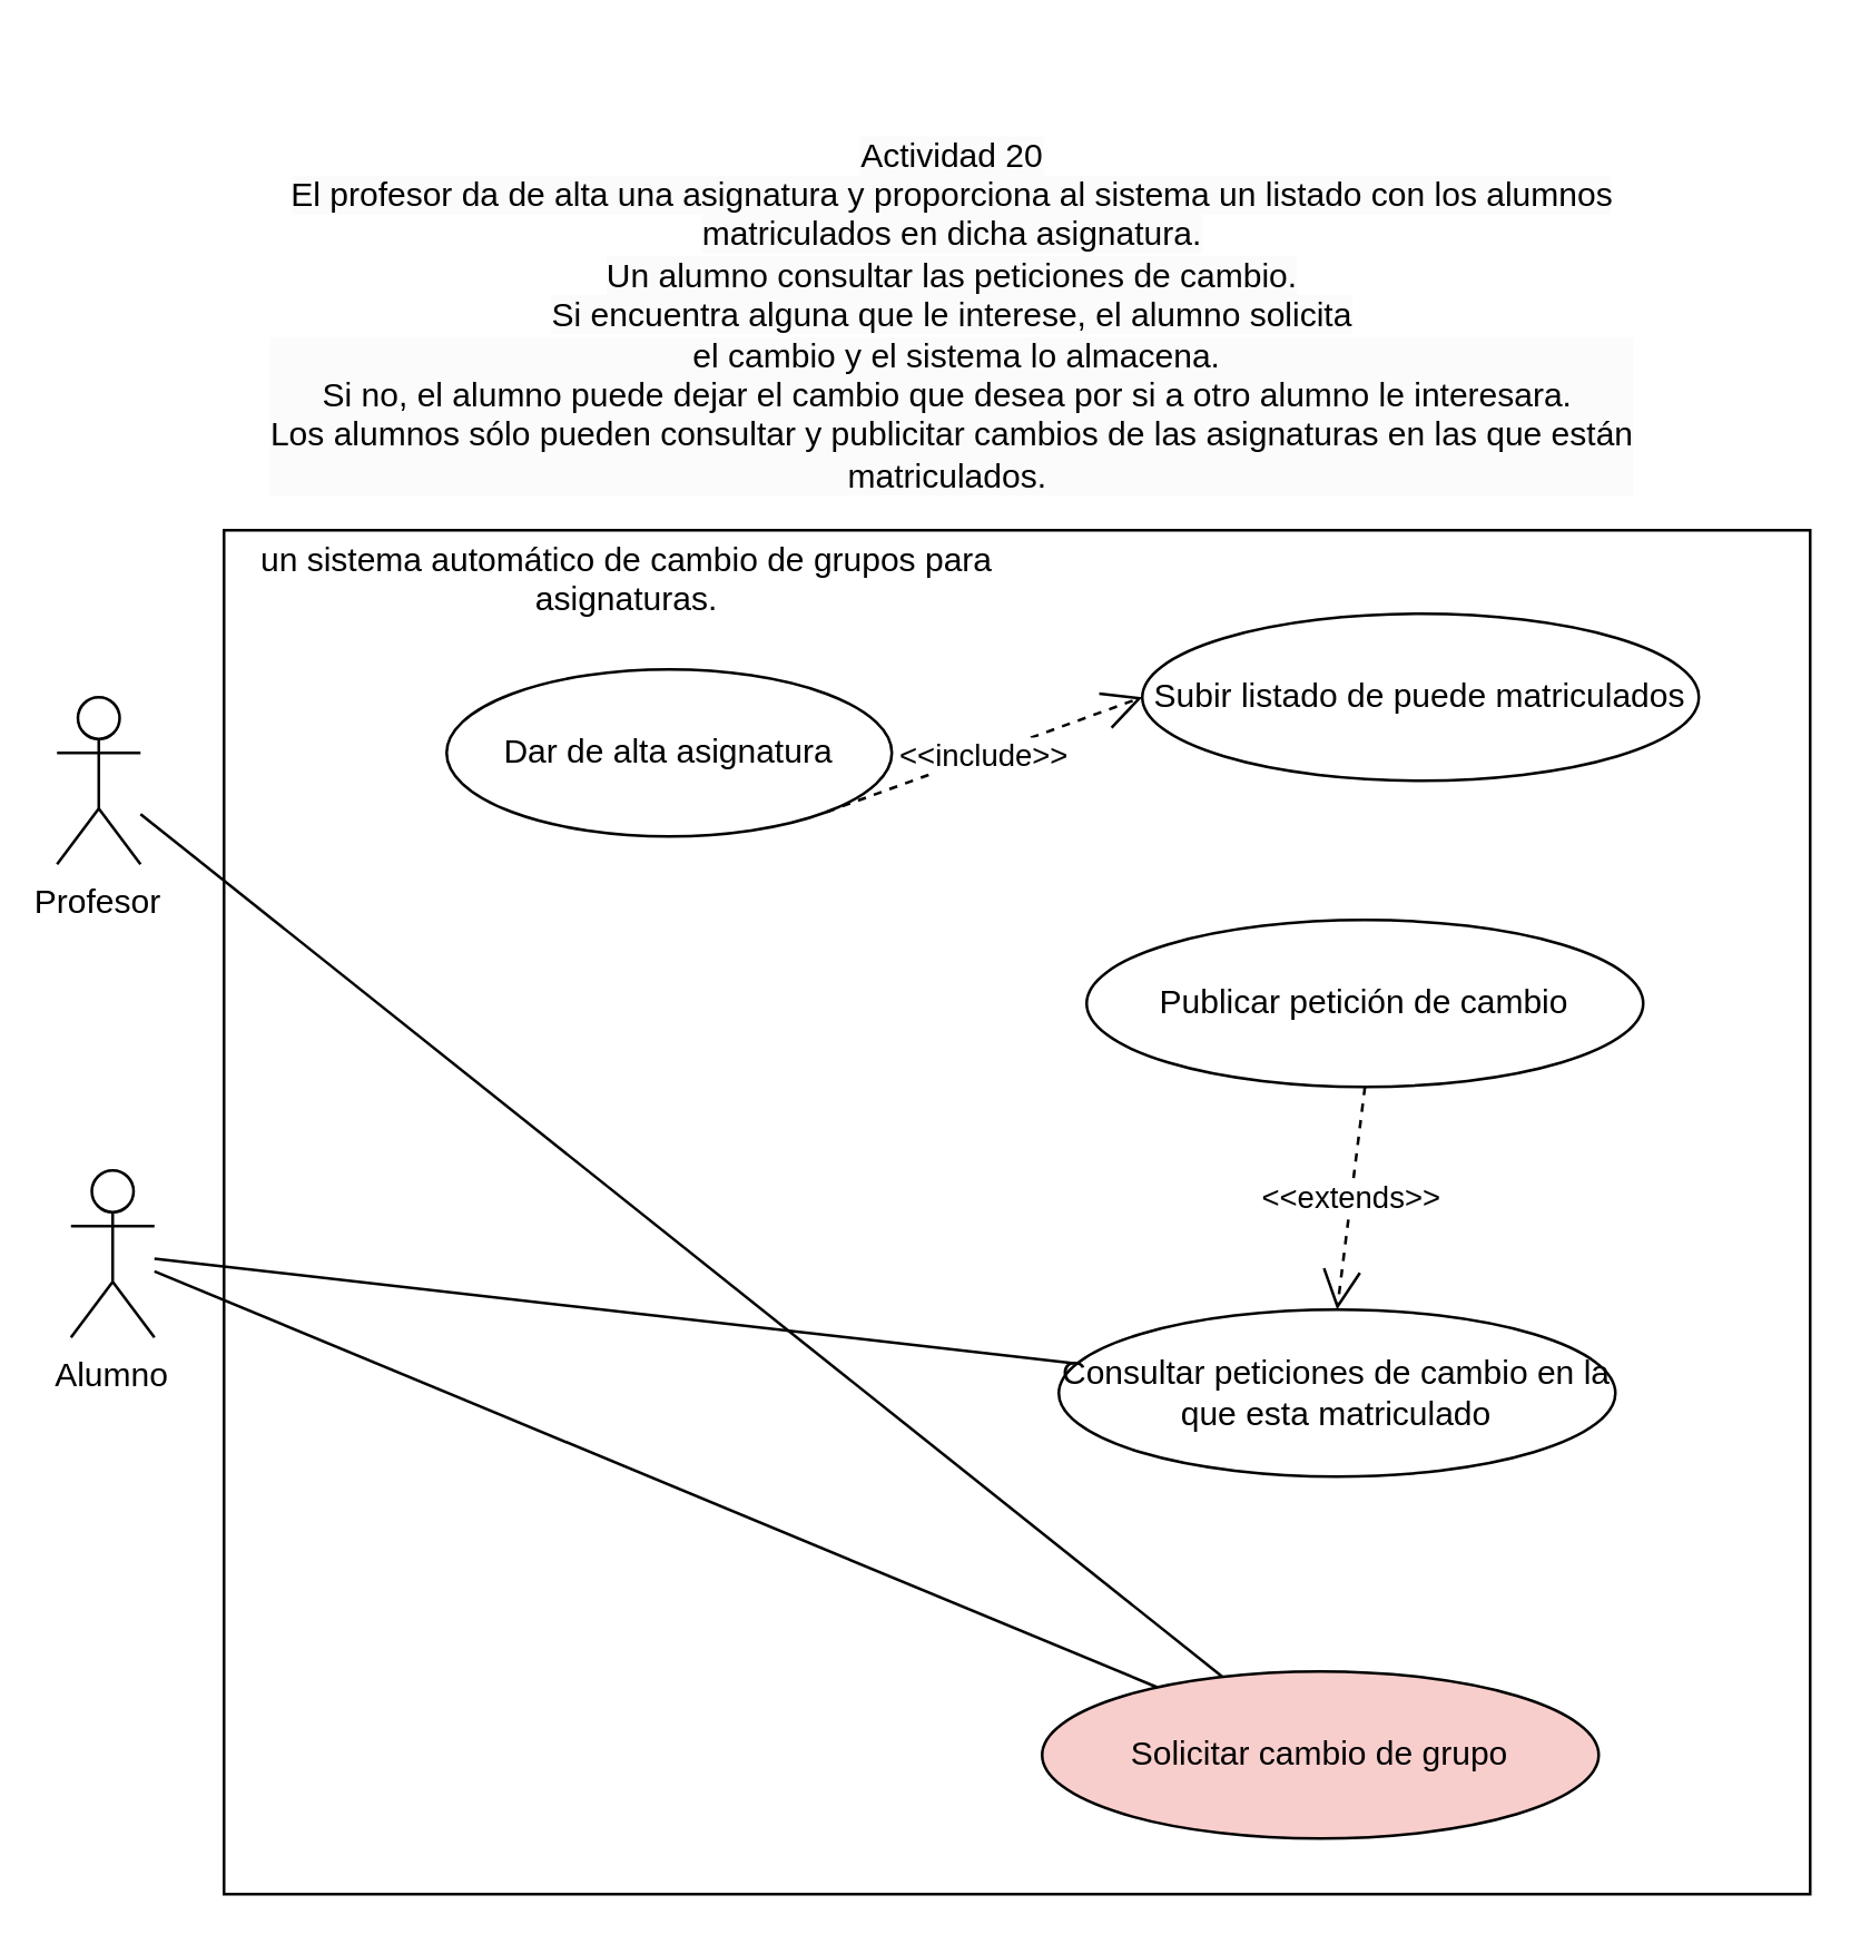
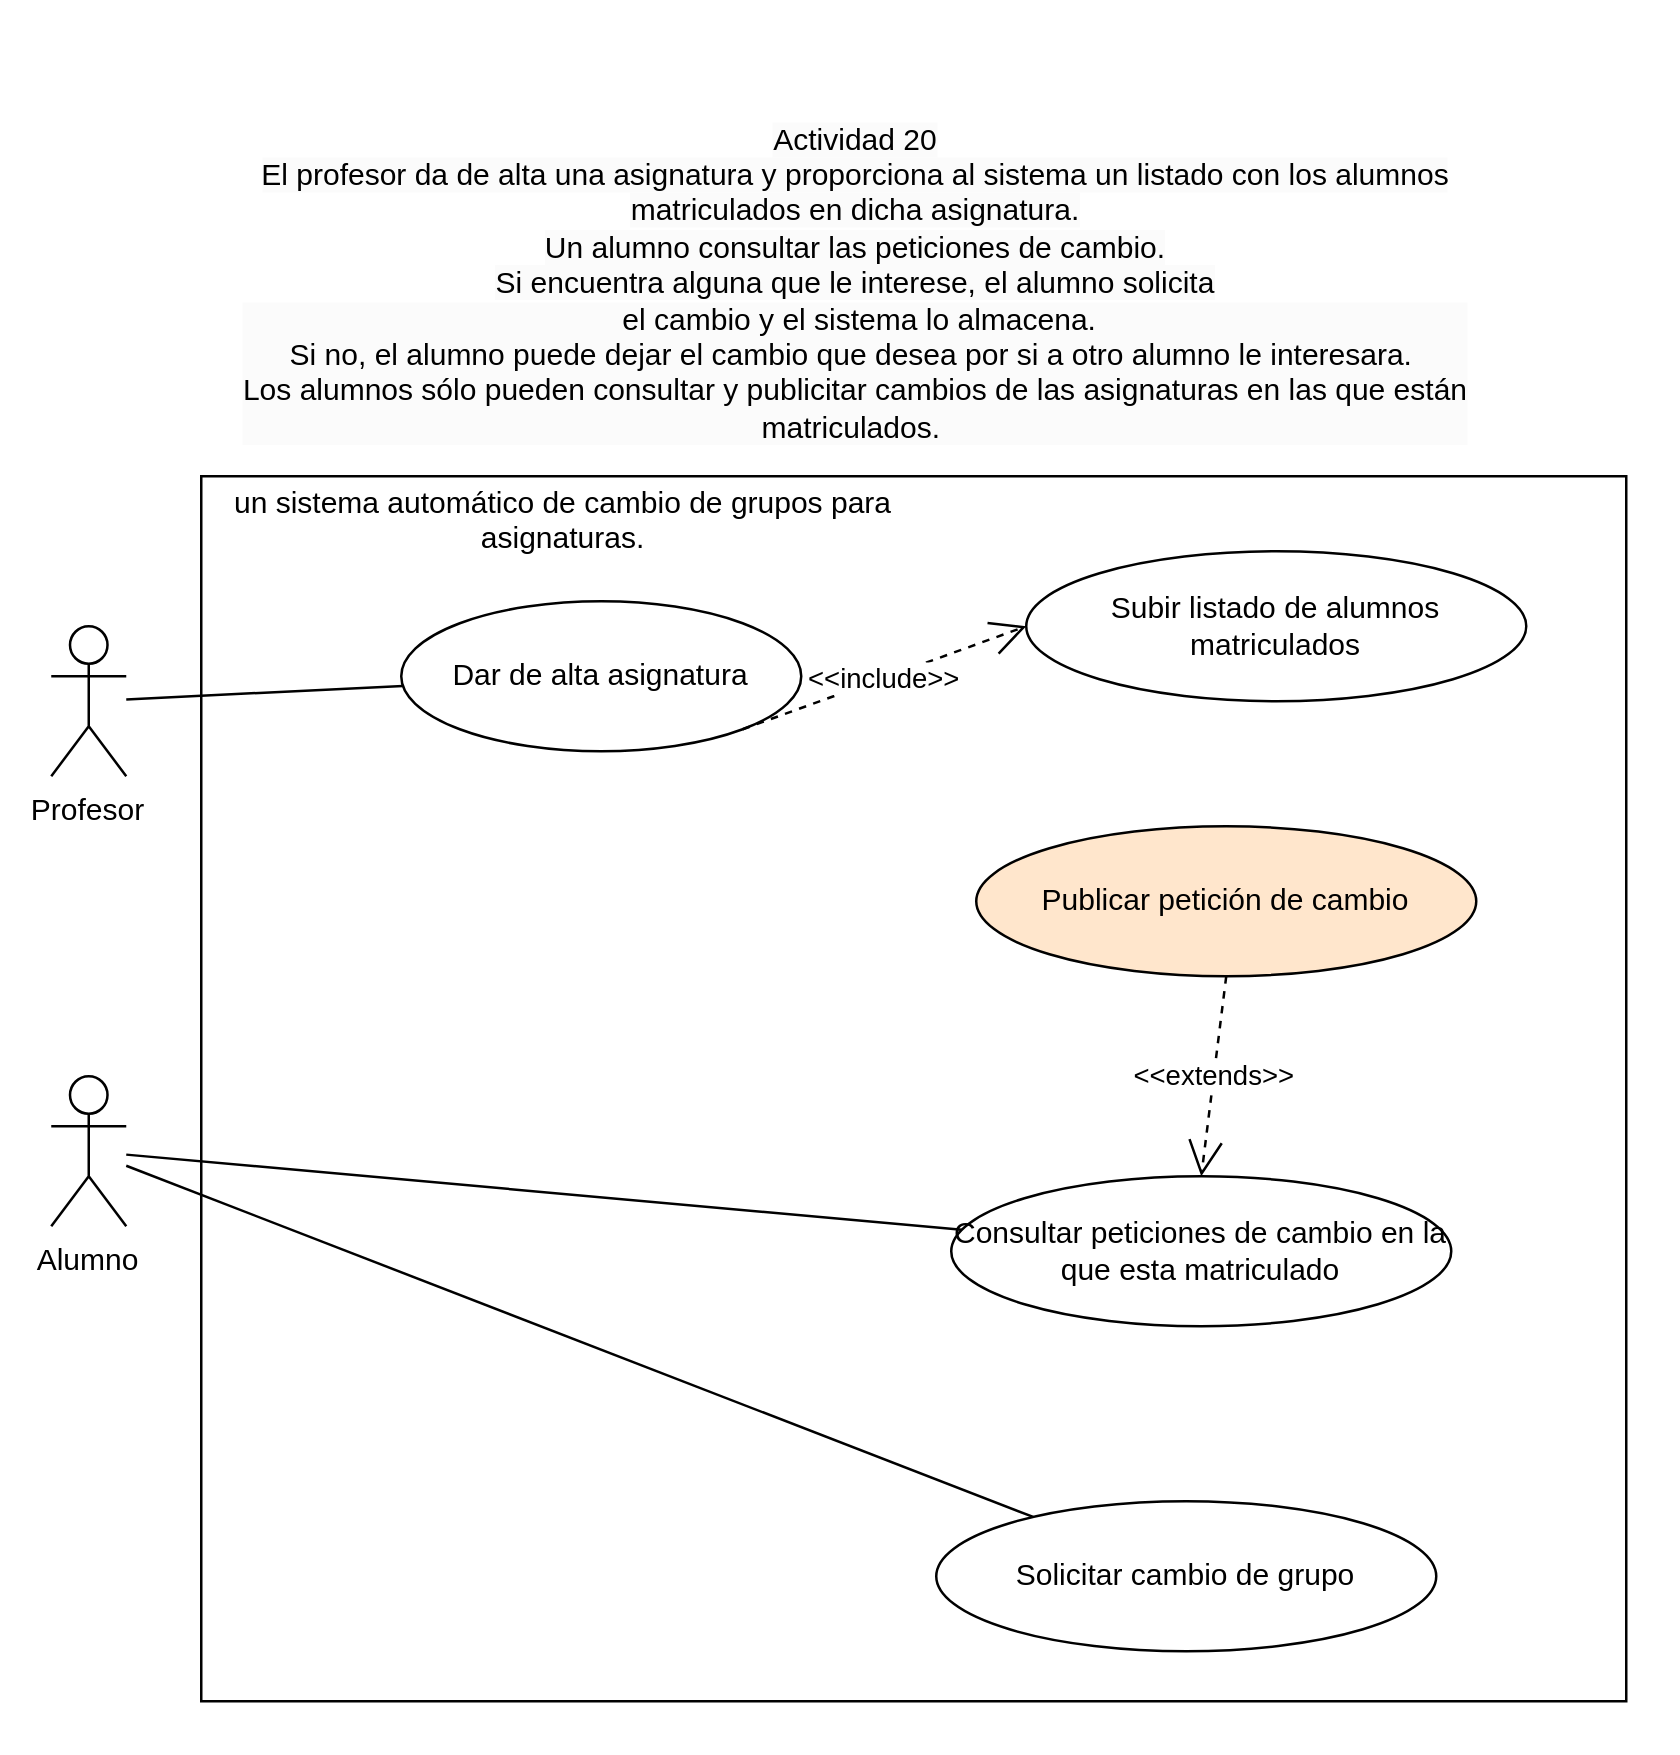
  <mxCell id="0" />
  <mxCell id="1" parent="0" />
  <mxCell id="2" value="" style="rounded=0;whiteSpace=wrap;html=1;" parent="1" vertex="1"><mxGeometry x="80" y="190" width="570" height="490" as="geometry" /></mxCell>
  <mxCell id="3" value="Profesor" style="shape=umlActor;verticalLabelPosition=bottom;verticalAlign=top;" parent="1" vertex="1"><mxGeometry x="20" y="250" width="30" height="60" as="geometry" /></mxCell>
- <mxCell id="4" value="Alumno" style="shape=umlActor;verticalLabelPosition=bottom;verticalAlign=top;" parent="1" vertex="1"><mxGeometry x="25" y="420" width="30" height="60" as="geometry" /></mxCell>
+ <mxCell id="4" value="Alumno" style="shape=umlActor;verticalLabelPosition=bottom;verticalAlign=top;" parent="1" vertex="1"><mxGeometry x="20" y="430" width="30" height="60" as="geometry" /></mxCell>
  <mxCell id="5" value="Dar de alta asignatura" style="ellipse;whiteSpace=wrap;html=1;" parent="1" vertex="1"><mxGeometry x="160" y="240" width="160" height="60" as="geometry" /></mxCell>
- <mxCell id="6" value="Subir listado de puede matriculados" style="ellipse;whiteSpace=wrap;html=1;" parent="1" vertex="1"><mxGeometry x="410" y="220" width="200" height="60" as="geometry" /></mxCell>
+ <mxCell id="6" value="Subir listado de alumnos matriculados" style="ellipse;whiteSpace=wrap;html=1;" parent="1" vertex="1"><mxGeometry x="410" y="220" width="200" height="60" as="geometry" /></mxCell>
  <mxCell id="7" value="Consultar peticiones de cambio en la que esta matriculado" style="ellipse;whiteSpace=wrap;html=1;" parent="1" vertex="1"><mxGeometry x="380" y="470" width="200" height="60" as="geometry" /></mxCell>
- <mxCell id="8" value="Publicar petición de cambio" style="ellipse;whiteSpace=wrap;html=1;" parent="1" vertex="1"><mxGeometry x="390" y="330" width="200" height="60" as="geometry" /></mxCell>
- <mxCell id="9" value="Solicitar cambio de grupo" style="ellipse;whiteSpace=wrap;html=1;fillColor=#f8cecc;" parent="1" vertex="1"><mxGeometry x="374" y="600" width="200" height="60" as="geometry" /></mxCell>
- <mxCell id="10" style="endArrow=none;" parent="1" source="3" target="9" edge="1"><mxGeometry relative="1" as="geometry" /></mxCell>
+ <mxCell id="8" value="Publicar petición de cambio" style="ellipse;whiteSpace=wrap;html=1;fillColor=#ffe6cc;" parent="1" vertex="1"><mxGeometry x="390" y="330" width="200" height="60" as="geometry" /></mxCell>
+ <mxCell id="9" value="Solicitar cambio de grupo" style="ellipse;whiteSpace=wrap;html=1;" parent="1" vertex="1"><mxGeometry x="374" y="600" width="200" height="60" as="geometry" /></mxCell>
+ <mxCell id="10" style="endArrow=none;" parent="1" source="3" target="5" edge="1"><mxGeometry relative="1" as="geometry" /></mxCell>
  <mxCell id="11" style="endArrow=none;" parent="1" source="4" target="7" edge="1"><mxGeometry relative="1" as="geometry" /></mxCell>
  <mxCell id="12" style="endArrow=none;" parent="1" source="4" target="9" edge="1"><mxGeometry relative="1" as="geometry" /></mxCell>
  <mxCell id="13" value="&#10;&lt;span style=&quot;color: rgb(0, 0, 0); font-family: Helvetica; font-size: 12px; font-style: normal; font-variant-ligatures: normal; font-variant-caps: normal; font-weight: 400; letter-spacing: normal; orphans: 2; text-align: center; text-indent: 0px; text-transform: none; widows: 2; word-spacing: 0px; -webkit-text-stroke-width: 0px; white-space: nowrap; background-color: rgb(251, 251, 251); text-decoration-thickness: initial; text-decoration-style: initial; text-decoration-color: initial; display: inline !important; float: none;&quot;&gt;Actividad 20&lt;/span&gt;&lt;br style=&quot;forced-color-adjust: none; color: rgb(0, 0, 0); font-family: Helvetica; font-size: 12px; font-style: normal; font-variant-ligatures: normal; font-variant-caps: normal; font-weight: 400; letter-spacing: normal; orphans: 2; text-align: center; text-indent: 0px; text-transform: none; widows: 2; word-spacing: 0px; -webkit-text-stroke-width: 0px; white-space: nowrap; background-color: rgb(251, 251, 251); text-decoration-thickness: initial; text-decoration-style: initial; text-decoration-color: initial;&quot;&gt;&lt;span style=&quot;color: rgb(0, 0, 0); font-family: Helvetica; font-size: 12px; font-style: normal; font-variant-ligatures: normal; font-variant-caps: normal; font-weight: 400; letter-spacing: normal; orphans: 2; text-align: center; text-indent: 0px; text-transform: none; widows: 2; word-spacing: 0px; -webkit-text-stroke-width: 0px; white-space: nowrap; background-color: rgb(251, 251, 251); text-decoration-thickness: initial; text-decoration-style: initial; text-decoration-color: initial; display: inline !important; float: none;&quot;&gt;El profesor da de alta una asignatura y proporciona al sistema un listado con los alumnos&lt;/span&gt;&lt;br style=&quot;forced-color-adjust: none; color: rgb(0, 0, 0); font-family: Helvetica; font-size: 12px; font-style: normal; font-variant-ligatures: normal; font-variant-caps: normal; font-weight: 400; letter-spacing: normal; orphans: 2; text-align: center; text-indent: 0px; text-transform: none; widows: 2; word-spacing: 0px; -webkit-text-stroke-width: 0px; white-space: nowrap; background-color: rgb(251, 251, 251); text-decoration-thickness: initial; text-decoration-style: initial; text-decoration-color: initial;&quot;&gt;&lt;span style=&quot;color: rgb(0, 0, 0); font-family: Helvetica; font-size: 12px; font-style: normal; font-variant-ligatures: normal; font-variant-caps: normal; font-weight: 400; letter-spacing: normal; orphans: 2; text-align: center; text-indent: 0px; text-transform: none; widows: 2; word-spacing: 0px; -webkit-text-stroke-width: 0px; white-space: nowrap; background-color: rgb(251, 251, 251); text-decoration-thickness: initial; text-decoration-style: initial; text-decoration-color: initial; display: inline !important; float: none;&quot;&gt;matriculados en dicha asignatura.&lt;/span&gt;&lt;br style=&quot;forced-color-adjust: none; color: rgb(0, 0, 0); font-family: Helvetica; font-size: 12px; font-style: normal; font-variant-ligatures: normal; font-variant-caps: normal; font-weight: 400; letter-spacing: normal; orphans: 2; text-align: center; text-indent: 0px; text-transform: none; widows: 2; word-spacing: 0px; -webkit-text-stroke-width: 0px; white-space: nowrap; background-color: rgb(251, 251, 251); text-decoration-thickness: initial; text-decoration-style: initial; text-decoration-color: initial;&quot;&gt;&lt;span style=&quot;color: rgb(0, 0, 0); font-family: Helvetica; font-size: 12px; font-style: normal; font-variant-ligatures: normal; font-variant-caps: normal; font-weight: 400; letter-spacing: normal; orphans: 2; text-align: center; text-indent: 0px; text-transform: none; widows: 2; word-spacing: 0px; -webkit-text-stroke-width: 0px; white-space: nowrap; background-color: rgb(251, 251, 251); text-decoration-thickness: initial; text-decoration-style: initial; text-decoration-color: initial; display: inline !important; float: none;&quot;&gt;Un alumno consultar las peticiones de cambio.&lt;/span&gt;&lt;br style=&quot;forced-color-adjust: none; color: rgb(0, 0, 0); font-family: Helvetica; font-size: 12px; font-style: normal; font-variant-ligatures: normal; font-variant-caps: normal; font-weight: 400; letter-spacing: normal; orphans: 2; text-align: center; text-indent: 0px; text-transform: none; widows: 2; word-spacing: 0px; -webkit-text-stroke-width: 0px; white-space: nowrap; background-color: rgb(251, 251, 251); text-decoration-thickness: initial; text-decoration-style: initial; text-decoration-color: initial;&quot;&gt;&lt;span style=&quot;color: rgb(0, 0, 0); font-family: Helvetica; font-size: 12px; font-style: normal; font-variant-ligatures: normal; font-variant-caps: normal; font-weight: 400; letter-spacing: normal; orphans: 2; text-align: center; text-indent: 0px; text-transform: none; widows: 2; word-spacing: 0px; -webkit-text-stroke-width: 0px; white-space: nowrap; background-color: rgb(251, 251, 251); text-decoration-thickness: initial; text-decoration-style: initial; text-decoration-color: initial; display: inline !important; float: none;&quot;&gt;Si encuentra alguna que le interese, el alumno solicita&lt;/span&gt;&lt;div style=&quot;forced-color-adjust: none; color: rgb(0, 0, 0); font-family: Helvetica; font-size: 12px; font-style: normal; font-variant-ligatures: normal; font-variant-caps: normal; font-weight: 400; letter-spacing: normal; orphans: 2; text-align: center; text-indent: 0px; text-transform: none; widows: 2; word-spacing: 0px; -webkit-text-stroke-width: 0px; white-space: nowrap; background-color: rgb(251, 251, 251); text-decoration-thickness: initial; text-decoration-style: initial; text-decoration-color: initial;&quot;&gt;&amp;nbsp;el cambio y el sistema lo almacena.&lt;br style=&quot;forced-color-adjust: none;&quot;&gt;Si no, el alumno puede dejar el cambio que desea por si a otro alumno le interesara.&amp;nbsp;&lt;div style=&quot;forced-color-adjust: none;&quot;&gt;Los alumnos sólo pueden consultar y publicitar cambios de las asignaturas en las que están&lt;br style=&quot;forced-color-adjust: none;&quot;&gt;matriculados.&amp;nbsp;&lt;/div&gt;&lt;/div&gt;&#10;&#10;" style="text;html=1;align=center;verticalAlign=middle;whiteSpace=wrap;rounded=0;" parent="1" vertex="1"><mxGeometry x="90" y="20" width="504" height="200" as="geometry" /></mxCell>
  <mxCell id="14" value="&#10;un sistema automático de cambio de grupos para asignaturas.&#10;&#10;" style="text;html=1;align=center;verticalAlign=middle;whiteSpace=wrap;rounded=0;" parent="1" vertex="1"><mxGeometry x="90" y="200" width="270" height="30" as="geometry" /></mxCell>
  <mxCell id="15" value="&amp;lt;&amp;lt;include&amp;gt;&amp;gt;" style="endArrow=open;endSize=12;dashed=1;html=1;rounded=0;exitX=1;exitY=1;exitDx=0;exitDy=0;" edge="1" parent="1" source="5"><mxGeometry width="160" relative="1" as="geometry"><mxPoint x="270" y="350" as="sourcePoint" /><mxPoint x="410" y="250" as="targetPoint" /></mxGeometry></mxCell>
  <mxCell id="16" value="&amp;lt;&amp;lt;extends&amp;gt;&amp;gt;" style="endArrow=open;endSize=12;dashed=1;html=1;rounded=0;entryX=0.5;entryY=0;entryDx=0;entryDy=0;exitX=0.5;exitY=1;exitDx=0;exitDy=0;" edge="1" parent="1" source="8" target="7"><mxGeometry width="160" relative="1" as="geometry"><mxPoint x="270" y="350" as="sourcePoint" /><mxPoint x="430" y="350" as="targetPoint" /></mxGeometry></mxCell>
